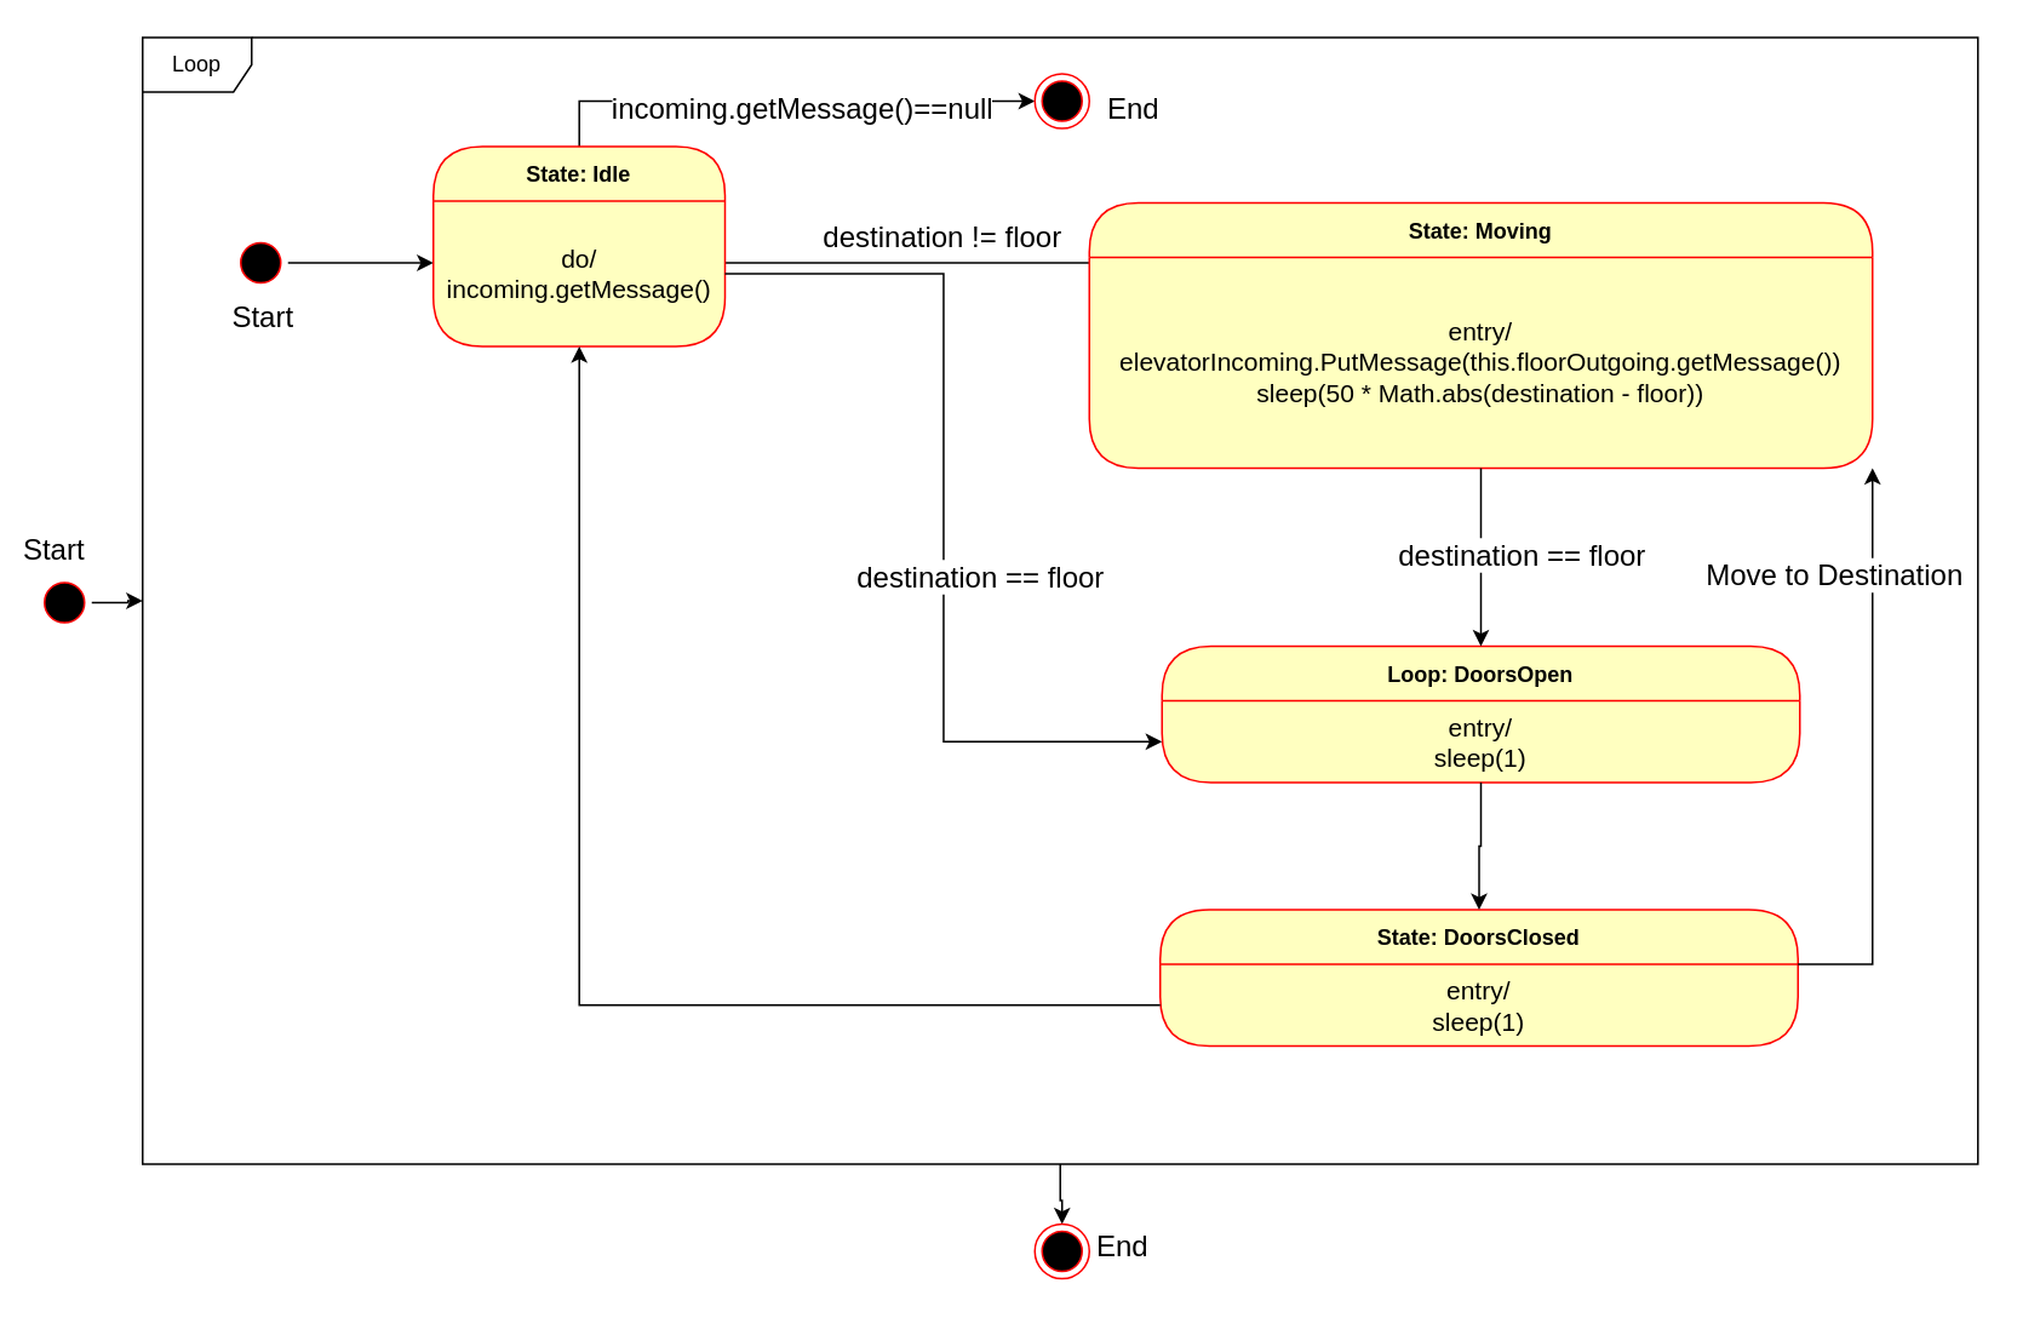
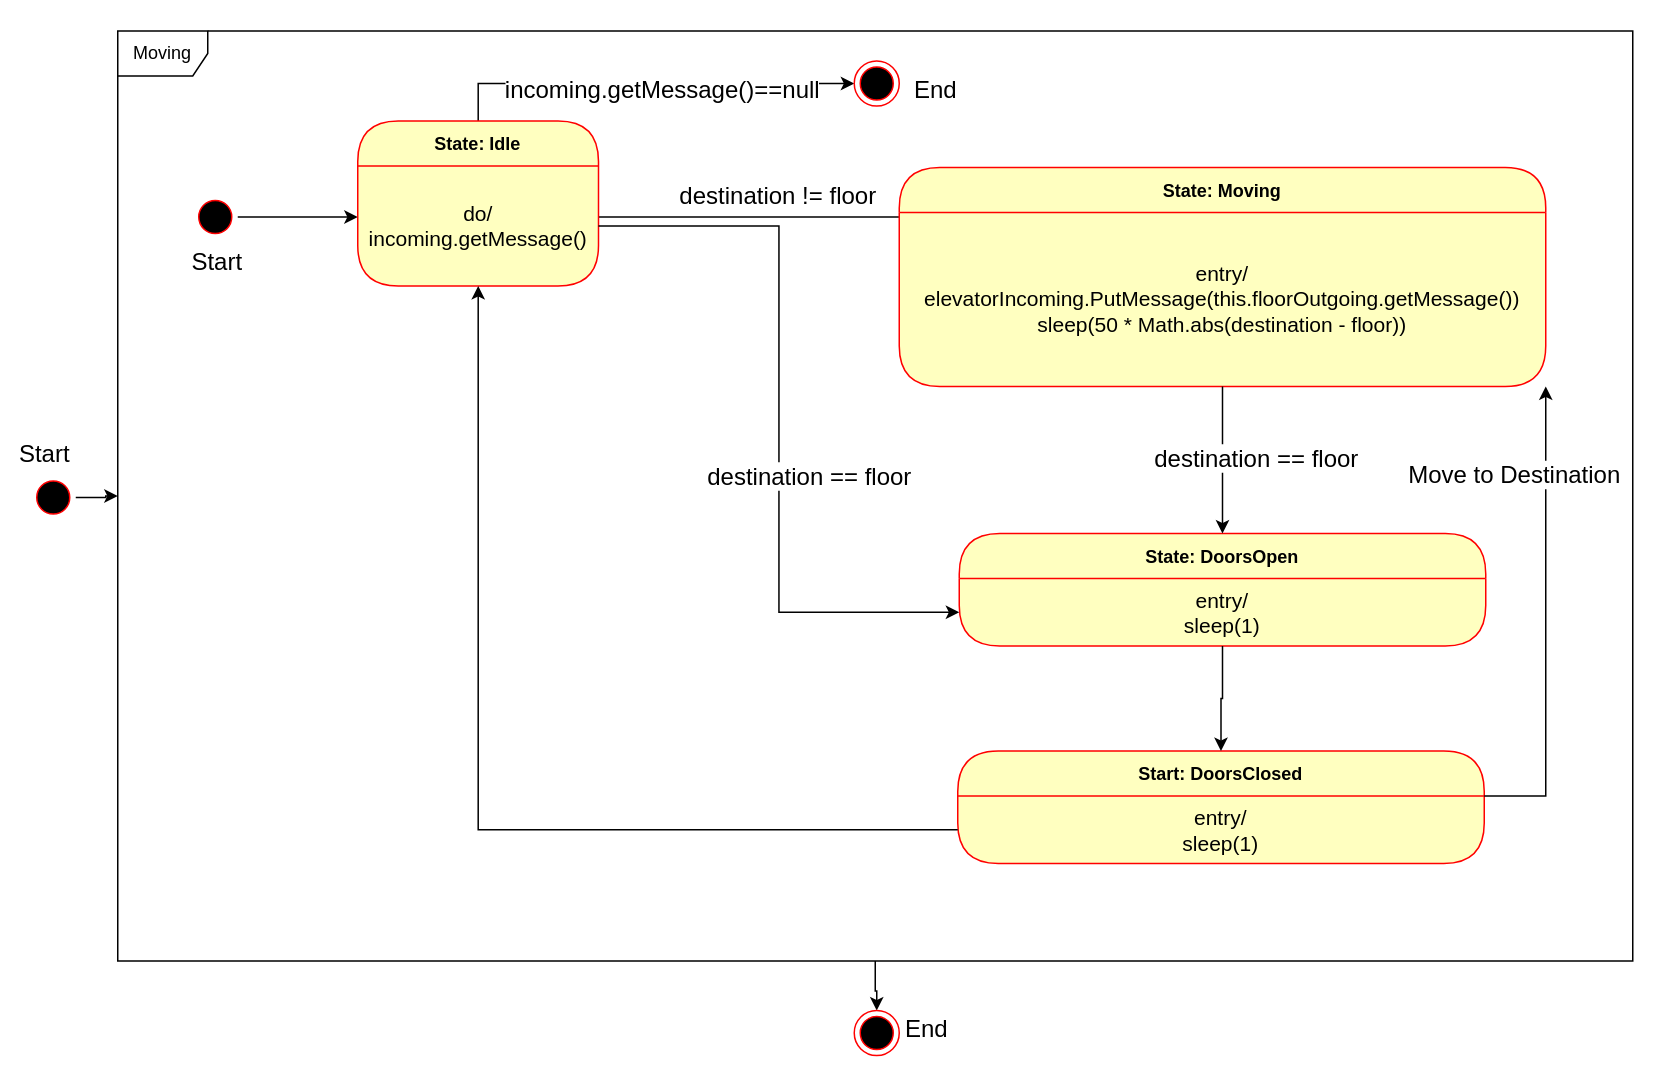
  <mxCell id="0" />
  <mxCell id="1" parent="0" />
  <mxCell id="2" style="edgeStyle=orthogonalEdgeStyle;rounded=0;orthogonalLoop=1;jettySize=auto;html=1;exitX=1;exitY=0.5;exitDx=0;exitDy=0;" edge="1" parent="1"><mxGeometry relative="1" as="geometry"><mxPoint x="637" y="144" as="targetPoint" /><mxPoint x="398" y="144" as="sourcePoint" /></mxGeometry></mxCell>
  <mxCell id="3" value="destination != floor" style="edgeLabel;html=1;align=center;verticalAlign=middle;resizable=0;points=[];fontSize=16;" vertex="1" connectable="0" parent="2"><mxGeometry x="-0.034" y="-3" relative="1" as="geometry"><mxPoint x="4" y="-18" as="offset" /></mxGeometry></mxCell>
  <mxCell id="4" value="State: Moving" style="swimlane;fontStyle=1;align=center;verticalAlign=middle;childLayout=stackLayout;horizontal=1;startSize=30;horizontalStack=0;resizeParent=0;resizeLast=1;container=0;fontColor=#000000;collapsible=0;rounded=1;arcSize=30;strokeColor=#ff0000;fillColor=#ffffc0;swimlaneFillColor=#ffffc0;dropTarget=0;" vertex="1" parent="1"><mxGeometry x="599" y="111" width="431" height="146" as="geometry" /></mxCell>
  <mxCell id="5" value="&lt;font style=&quot;font-size: 14px;&quot;&gt;entry/&lt;br&gt;elevatorIncoming.PutMessage(this.floorOutgoing.getMessage())&lt;br&gt;sleep(50 * Math.abs(destination - floor))&lt;br&gt;&lt;/font&gt;" style="text;html=1;strokeColor=none;fillColor=none;align=center;verticalAlign=middle;spacingLeft=4;spacingRight=4;whiteSpace=wrap;overflow=hidden;rotatable=0;fontColor=#000000;" vertex="1" parent="4"><mxGeometry y="30" width="431" height="116" as="geometry" /></mxCell>
  <mxCell id="6" style="edgeStyle=orthogonalEdgeStyle;rounded=0;orthogonalLoop=1;jettySize=auto;html=1;entryX=0.5;entryY=0;entryDx=0;entryDy=0;" edge="1" parent="1" source="7" target="12"><mxGeometry relative="1" as="geometry" /></mxCell>
- <mxCell id="7" value="Loop" style="shape=umlFrame;whiteSpace=wrap;html=1;pointerEvents=0;" vertex="1" parent="1"><mxGeometry x="78" width="1010" height="620" as="geometry" y="20" /></mxCell>
+ <mxCell id="7" value="Moving" style="shape=umlFrame;whiteSpace=wrap;html=1;pointerEvents=0;" vertex="1" parent="1"><mxGeometry x="78" width="1010" height="620" as="geometry" y="20" /></mxCell>
  <mxCell id="8" style="edgeStyle=orthogonalEdgeStyle;rounded=0;orthogonalLoop=1;jettySize=auto;html=1;" edge="1" parent="1" source="9" target="7"><mxGeometry relative="1" as="geometry" /></mxCell>
  <mxCell id="9" value="" style="ellipse;html=1;shape=startState;fillColor=#000000;strokeColor=#ff0000;" vertex="1" parent="1"><mxGeometry x="20" y="316" width="30" height="30" as="geometry" /></mxCell>
  <mxCell id="10" style="edgeStyle=orthogonalEdgeStyle;rounded=0;orthogonalLoop=1;jettySize=auto;html=1;entryX=0;entryY=0.5;entryDx=0;entryDy=0;" edge="1" parent="1" source="11"><mxGeometry relative="1" as="geometry"><mxPoint x="238" y="144" as="targetPoint" /></mxGeometry></mxCell>
  <mxCell id="11" value="" style="ellipse;html=1;shape=startState;fillColor=#000000;strokeColor=#ff0000;" vertex="1" parent="1"><mxGeometry x="128" y="129" width="30" height="30" as="geometry" /></mxCell>
  <mxCell id="12" value="" style="ellipse;html=1;shape=endState;fillColor=#000000;strokeColor=#ff0000;" vertex="1" parent="1"><mxGeometry x="569" y="673" width="30" height="30" as="geometry" /></mxCell>
  <mxCell id="13" style="edgeStyle=orthogonalEdgeStyle;rounded=0;orthogonalLoop=1;jettySize=auto;html=1;entryX=0;entryY=0.5;entryDx=0;entryDy=0;" edge="1" parent="1" source="15" target="17"><mxGeometry relative="1" as="geometry"><Array as="points"><mxPoint x="318" y="55" /></Array></mxGeometry></mxCell>
  <mxCell id="14" value="&lt;font style=&quot;font-size: 16px;&quot;&gt;incoming.getMessage()==null&lt;/font&gt;" style="edgeLabel;html=1;align=center;verticalAlign=middle;resizable=0;points=[];" vertex="1" connectable="0" parent="13"><mxGeometry x="0.056" y="-3" relative="1" as="geometry"><mxPoint x="1" as="offset" /></mxGeometry></mxCell>
  <mxCell id="15" value="State: Idle" style="swimlane;fontStyle=1;align=center;verticalAlign=middle;childLayout=stackLayout;horizontal=1;startSize=30;horizontalStack=0;resizeParent=0;resizeLast=1;container=0;fontColor=#000000;collapsible=0;rounded=1;arcSize=30;strokeColor=#ff0000;fillColor=#ffffc0;swimlaneFillColor=#ffffc0;dropTarget=0;" vertex="1" parent="1"><mxGeometry x="238" y="80" width="160.5" height="110" as="geometry" /></mxCell>
  <mxCell id="16" value="&lt;font style=&quot;font-size: 14px;&quot;&gt;do/&lt;br&gt;incoming.getMessage()&lt;br&gt;&lt;/font&gt;" style="text;html=1;strokeColor=none;fillColor=none;align=center;verticalAlign=middle;spacingLeft=4;spacingRight=4;whiteSpace=wrap;overflow=hidden;rotatable=0;fontColor=#000000;" vertex="1" parent="15"><mxGeometry y="30" width="160.5" height="80" as="geometry" /></mxCell>
  <mxCell id="17" value="" style="ellipse;html=1;shape=endState;fillColor=#000000;strokeColor=#ff0000;" vertex="1" parent="1"><mxGeometry x="569" y="40" width="30" height="30" as="geometry" /></mxCell>
- <mxCell id="18" value="Loop: DoorsOpen" style="swimlane;fontStyle=1;align=center;verticalAlign=middle;childLayout=stackLayout;horizontal=1;startSize=30;horizontalStack=0;resizeParent=0;resizeLast=1;container=0;fontColor=#000000;collapsible=0;rounded=1;arcSize=30;strokeColor=#ff0000;fillColor=#ffffc0;swimlaneFillColor=#ffffc0;dropTarget=0;" vertex="1" parent="1"><mxGeometry x="639" y="355" width="351" height="75" as="geometry" /></mxCell>
+ <mxCell id="18" value="State: DoorsOpen" style="swimlane;fontStyle=1;align=center;verticalAlign=middle;childLayout=stackLayout;horizontal=1;startSize=30;horizontalStack=0;resizeParent=0;resizeLast=1;container=0;fontColor=#000000;collapsible=0;rounded=1;arcSize=30;strokeColor=#ff0000;fillColor=#ffffc0;swimlaneFillColor=#ffffc0;dropTarget=0;" vertex="1" parent="1"><mxGeometry x="639" y="355" width="351" height="75" as="geometry" /></mxCell>
  <mxCell id="19" value="&lt;font style=&quot;font-size: 14px;&quot;&gt;entry/&lt;br&gt;sleep(1)&lt;br&gt;&lt;/font&gt;" style="text;html=1;strokeColor=none;fillColor=none;align=center;verticalAlign=middle;spacingLeft=4;spacingRight=4;whiteSpace=wrap;overflow=hidden;rotatable=0;fontColor=#000000;" vertex="1" parent="18"><mxGeometry y="30" width="351" height="45" as="geometry" /></mxCell>
  <mxCell id="20" style="edgeStyle=orthogonalEdgeStyle;rounded=0;orthogonalLoop=1;jettySize=auto;html=1;entryX=0.5;entryY=0;entryDx=0;entryDy=0;" edge="1" parent="1" source="5" target="18"><mxGeometry relative="1" as="geometry" /></mxCell>
  <mxCell id="21" value="destination == floor" style="edgeLabel;html=1;align=center;verticalAlign=middle;resizable=0;points=[];fontSize=16;" vertex="1" connectable="0" parent="1"><mxGeometry x="538" y="129" as="geometry"><mxPoint x="298" y="175" as="offset" /></mxGeometry></mxCell>
- <mxCell id="22" value="State: DoorsClosed" style="swimlane;fontStyle=1;align=center;verticalAlign=middle;childLayout=stackLayout;horizontal=1;startSize=30;horizontalStack=0;resizeParent=0;resizeLast=1;container=0;fontColor=#000000;collapsible=0;rounded=1;arcSize=30;strokeColor=#ff0000;fillColor=#ffffc0;swimlaneFillColor=#ffffc0;dropTarget=0;" vertex="1" parent="1"><mxGeometry x="638" y="500" width="351" height="75" as="geometry" /></mxCell>
+ <mxCell id="22" value="Start: DoorsClosed" style="swimlane;fontStyle=1;align=center;verticalAlign=middle;childLayout=stackLayout;horizontal=1;startSize=30;horizontalStack=0;resizeParent=0;resizeLast=1;container=0;fontColor=#000000;collapsible=0;rounded=1;arcSize=30;strokeColor=#ff0000;fillColor=#ffffc0;swimlaneFillColor=#ffffc0;dropTarget=0;" vertex="1" parent="1"><mxGeometry x="638" y="500" width="351" height="75" as="geometry" /></mxCell>
  <mxCell id="23" value="&lt;font style=&quot;font-size: 14px;&quot;&gt;entry/&lt;br&gt;sleep(1)&lt;br&gt;&lt;/font&gt;" style="text;html=1;strokeColor=none;fillColor=none;align=center;verticalAlign=middle;spacingLeft=4;spacingRight=4;whiteSpace=wrap;overflow=hidden;rotatable=0;fontColor=#000000;" vertex="1" parent="22"><mxGeometry y="30" width="351" height="45" as="geometry" /></mxCell>
  <mxCell id="24" style="edgeStyle=orthogonalEdgeStyle;rounded=0;orthogonalLoop=1;jettySize=auto;html=1;entryX=0.5;entryY=0;entryDx=0;entryDy=0;" edge="1" parent="1" source="19" target="22"><mxGeometry relative="1" as="geometry" /></mxCell>
  <mxCell id="25" style="edgeStyle=orthogonalEdgeStyle;rounded=0;orthogonalLoop=1;jettySize=auto;html=1;" edge="1" parent="1" source="23" target="16"><mxGeometry relative="1" as="geometry" /></mxCell>
  <mxCell id="26" value="Start" style="edgeLabel;html=1;align=center;verticalAlign=middle;resizable=0;points=[];fontSize=16;" vertex="1" connectable="0" parent="1"><mxGeometry x="142.999" y="174" as="geometry"><mxPoint x="1" y="-1" as="offset" /></mxGeometry></mxCell>
  <mxCell id="27" value="Start" style="edgeLabel;html=1;align=center;verticalAlign=middle;resizable=0;points=[];fontSize=16;" vertex="1" connectable="0" parent="1"><mxGeometry x="152.999" y="184" as="geometry"><mxPoint x="-124" y="117" as="offset" /></mxGeometry></mxCell>
  <mxCell id="28" value="End" style="edgeLabel;html=1;align=center;verticalAlign=middle;resizable=0;points=[];fontSize=16;" vertex="1" connectable="0" parent="1"><mxGeometry x="617.999" y="703" as="geometry"><mxPoint x="-1" y="-19" as="offset" /></mxGeometry></mxCell>
  <mxCell id="29" value="End" style="edgeLabel;html=1;align=center;verticalAlign=middle;resizable=0;points=[];fontSize=16;" vertex="1" connectable="0" parent="1"><mxGeometry x="617.999" y="60" as="geometry"><mxPoint x="5" y="-2" as="offset" /></mxGeometry></mxCell>
  <mxCell id="30" style="edgeStyle=orthogonalEdgeStyle;rounded=0;orthogonalLoop=1;jettySize=auto;html=1;entryX=0;entryY=0.5;entryDx=0;entryDy=0;" edge="1" parent="1" source="16" target="19"><mxGeometry relative="1" as="geometry" /></mxCell>
  <mxCell id="31" value="destination == floor" style="edgeLabel;html=1;align=center;verticalAlign=middle;resizable=0;points=[];fontSize=16;" vertex="1" connectable="0" parent="1"><mxGeometry x="538.005" y="316" as="geometry" /></mxCell>
  <mxCell id="32" style="edgeStyle=orthogonalEdgeStyle;rounded=0;orthogonalLoop=1;jettySize=auto;html=1;entryX=1;entryY=1;entryDx=0;entryDy=0;" edge="1" parent="1" source="23" target="5"><mxGeometry relative="1" as="geometry"><Array as="points"><mxPoint x="1030" y="530" /></Array></mxGeometry></mxCell>
  <mxCell id="33" value="&lt;font style=&quot;font-size: 16px;&quot;&gt;Move to Destination&lt;/font&gt;" style="edgeLabel;html=1;align=center;verticalAlign=middle;resizable=0;points=[];" vertex="1" connectable="0" parent="32"><mxGeometry x="0.265" y="2" relative="1" as="geometry"><mxPoint x="-20" y="-57" as="offset" /></mxGeometry></mxCell>
